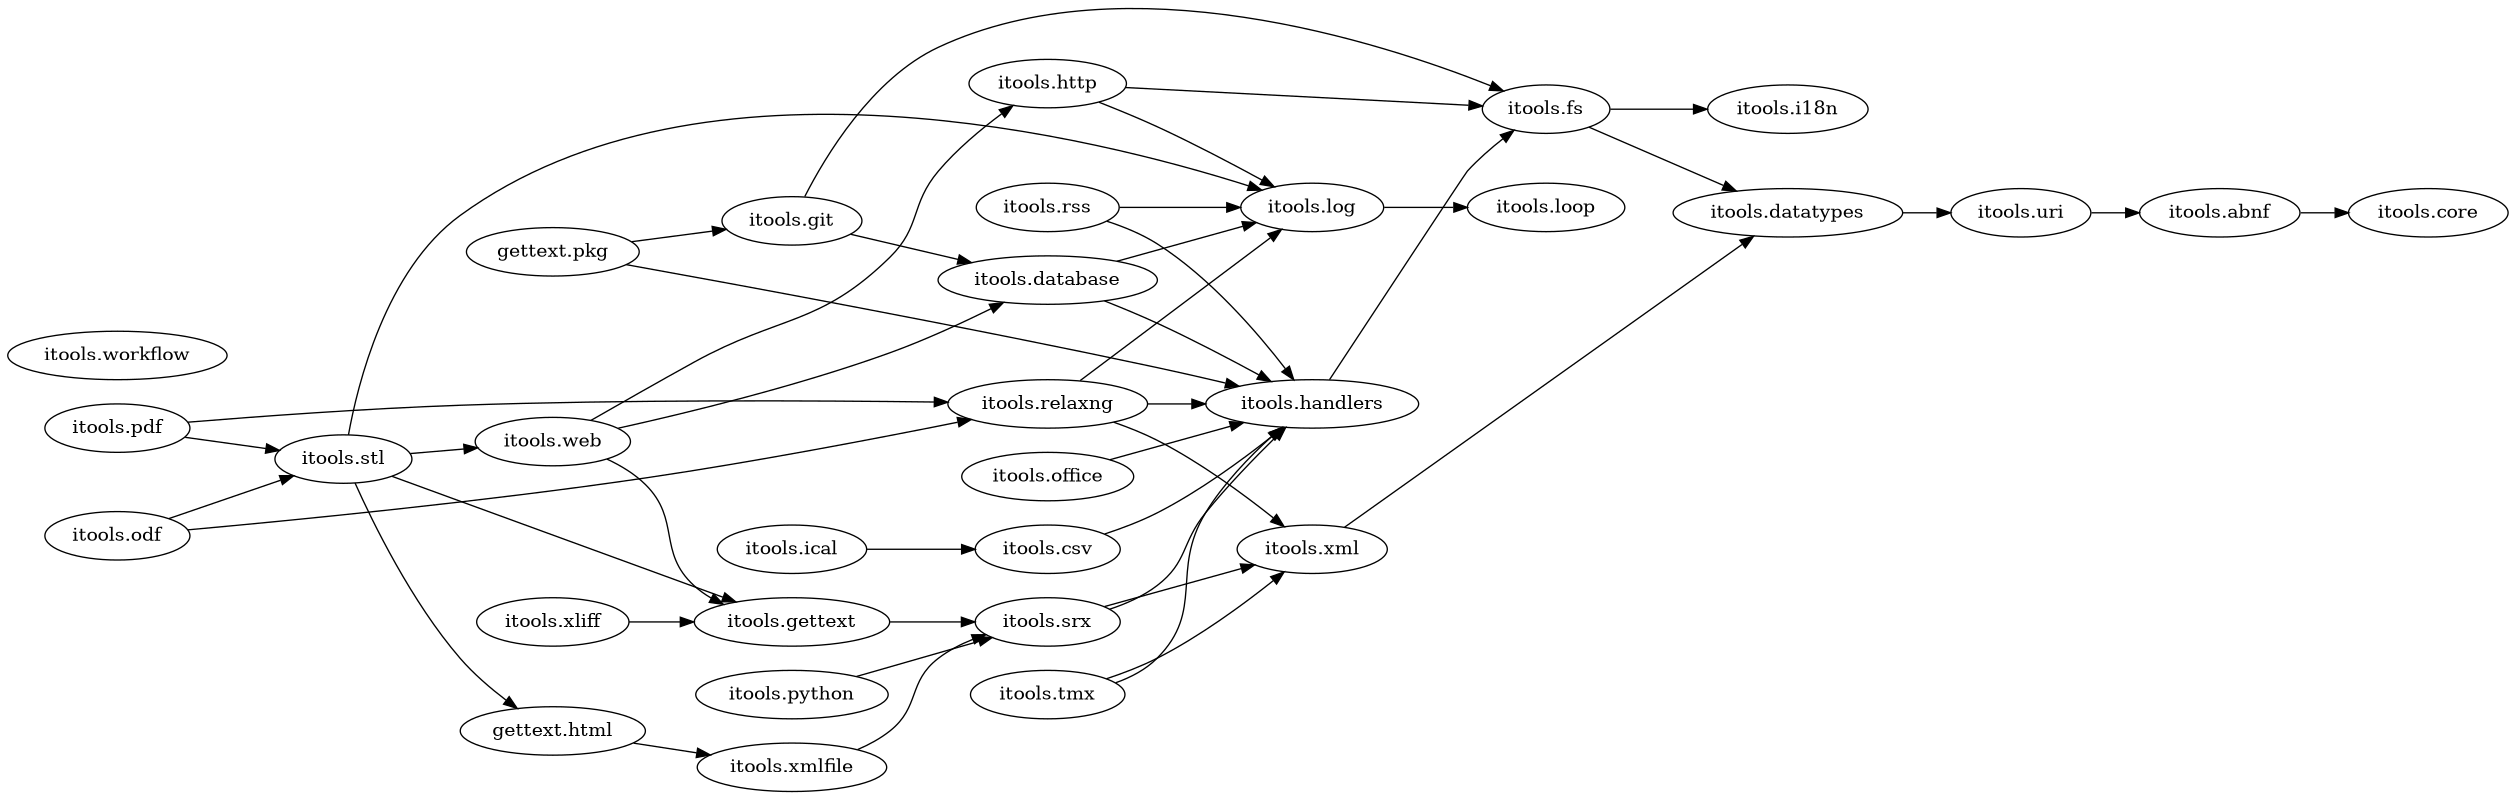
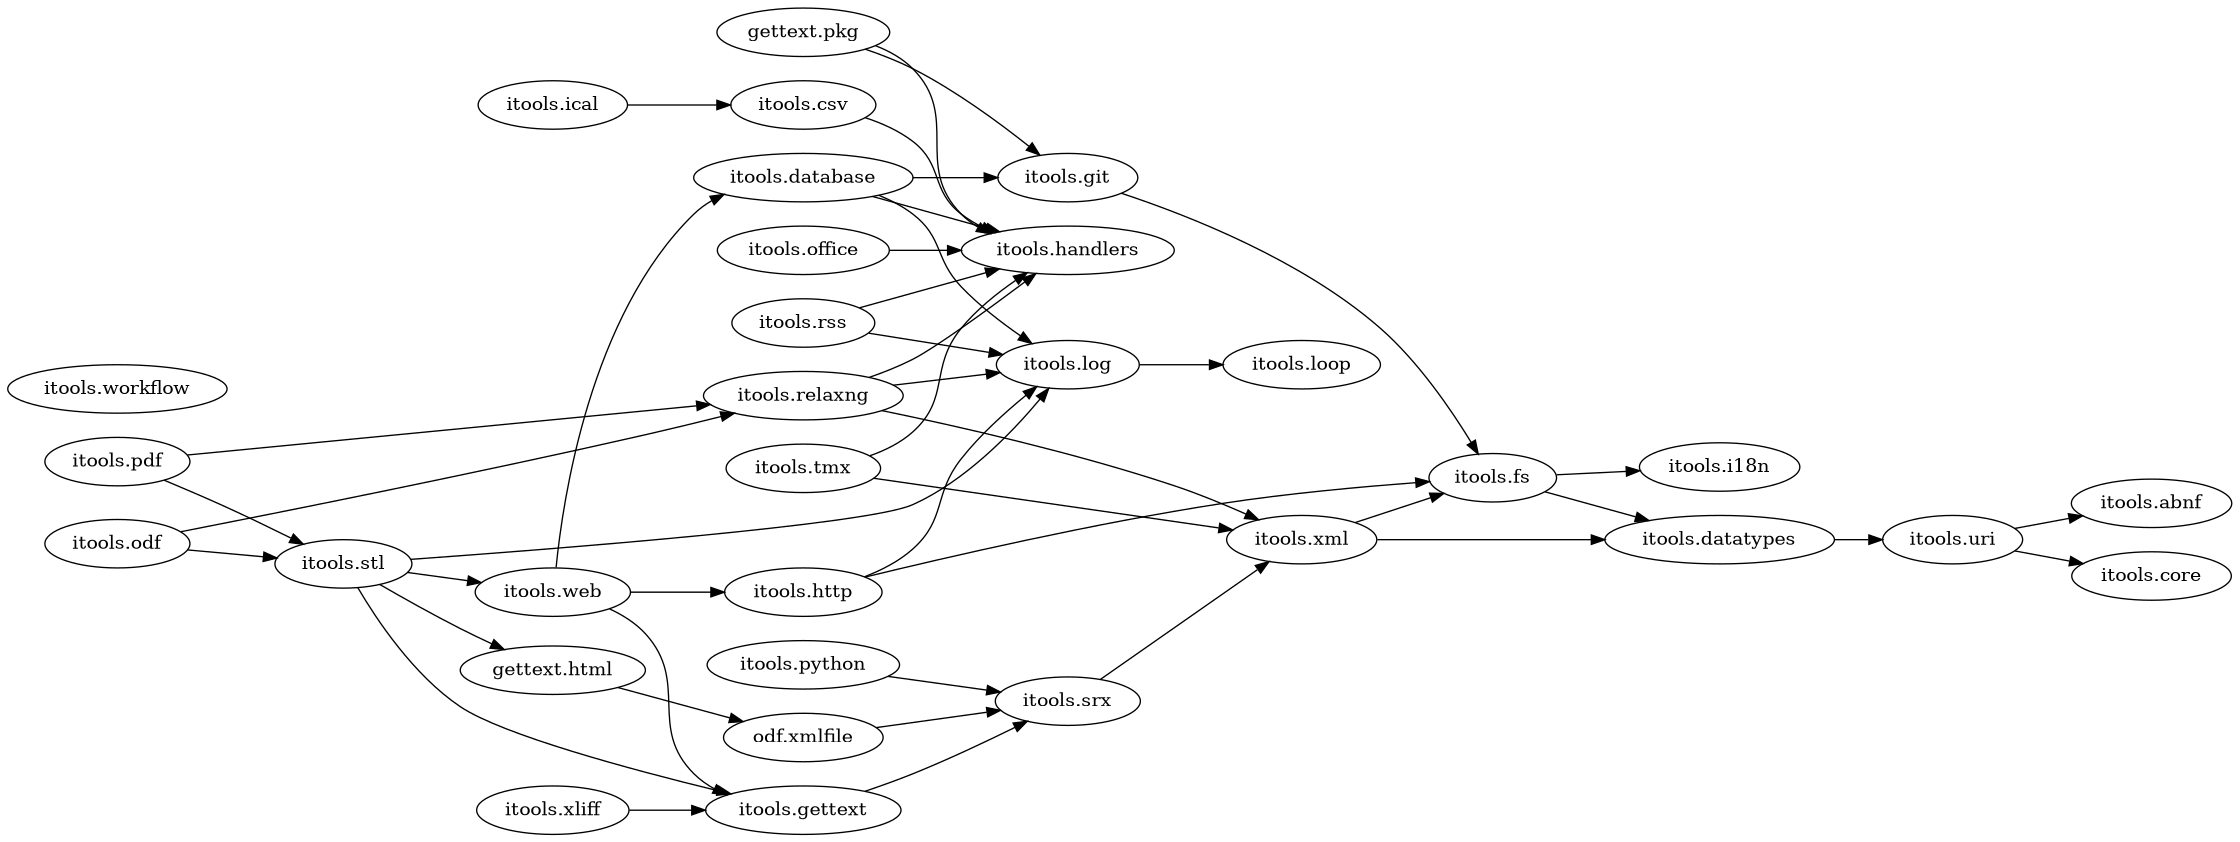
  digraph {
    rankdir=LR
    "itools.csv"
    "itools.handlers"
    "itools.fs"
    "itools.datatypes"
    "itools.i18n"
    "itools.database"
    "itools.git"
    "itools.log"
    "itools.loop"
    "itools.uri"
    "itools.abnf"
    "itools.core"
    "itools.gettext"
    "itools.srx"
    "itools.xml"
    n16 [label="gettext.html"]
-   "itools.xmlfile"
+   "itools.xmlfile" [label="odf.xmlfile"]
    "itools.http"
    "itools.ical"
    "itools.odf"
    "itools.relaxng"
    "itools.stl"
    "itools.web"
    "itools.office"
    "itools.pdf"
    n26 [label="gettext.pkg"]
    "itools.python"
    "itools.rss"
    "itools.tmx"
    "itools.workflow"
    "itools.xliff"
    "itools.csv" -> "itools.handlers"
-   "itools.handlers" -> "itools.fs"
+   "itools.xml" -> "itools.fs"
    "itools.fs" -> "itools.datatypes"
    "itools.fs" -> "itools.i18n"
    "itools.datatypes" -> "itools.uri"
    "itools.database" -> "itools.handlers"
-   "itools.git" -> "itools.database"
+   "itools.database" -> "itools.git"
    "itools.database" -> "itools.log"
    "itools.git" -> "itools.fs"
    "itools.log" -> "itools.loop"
    "itools.uri" -> "itools.abnf"
-   "itools.abnf" -> "itools.core"
+   "itools.uri" -> "itools.core"
    "itools.gettext" -> "itools.srx"
-   "itools.srx" -> "itools.handlers"
    "itools.srx" -> "itools.xml"
    "itools.xml" -> "itools.datatypes"
    n16 -> "itools.xmlfile"
    "itools.xmlfile" -> "itools.srx"
    "itools.http" -> "itools.fs"
    "itools.http" -> "itools.log"
    "itools.ical" -> "itools.csv"
    "itools.odf" -> "itools.relaxng"
    "itools.odf" -> "itools.stl"
    "itools.relaxng" -> "itools.handlers"
    "itools.relaxng" -> "itools.log"
    "itools.relaxng" -> "itools.xml"
    "itools.stl" -> "itools.log"
    "itools.stl" -> "itools.gettext"
    "itools.stl" -> n16
    "itools.stl" -> "itools.web"
    "itools.web" -> "itools.database"
    "itools.web" -> "itools.gettext"
    "itools.web" -> "itools.http"
    "itools.office" -> "itools.handlers"
    "itools.pdf" -> "itools.relaxng"
    "itools.pdf" -> "itools.stl"
    n26 -> "itools.handlers"
    n26 -> "itools.git"
    "itools.python" -> "itools.srx"
    "itools.rss" -> "itools.handlers"
    "itools.rss" -> "itools.log"
    "itools.tmx" -> "itools.handlers"
    "itools.tmx" -> "itools.xml"
    "itools.xliff" -> "itools.gettext"
  }
